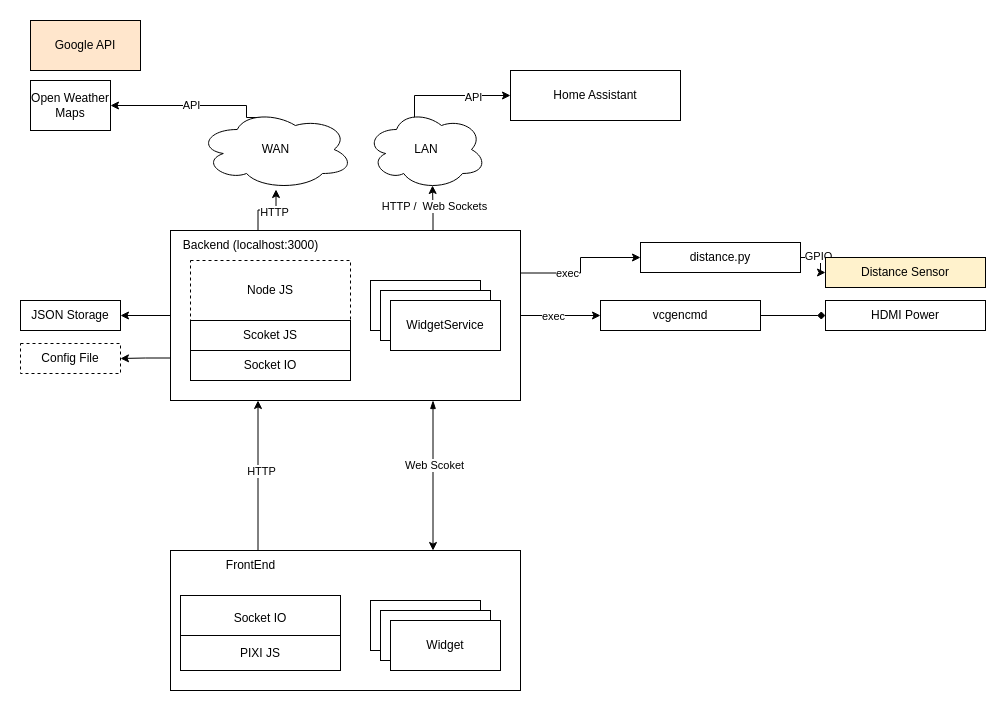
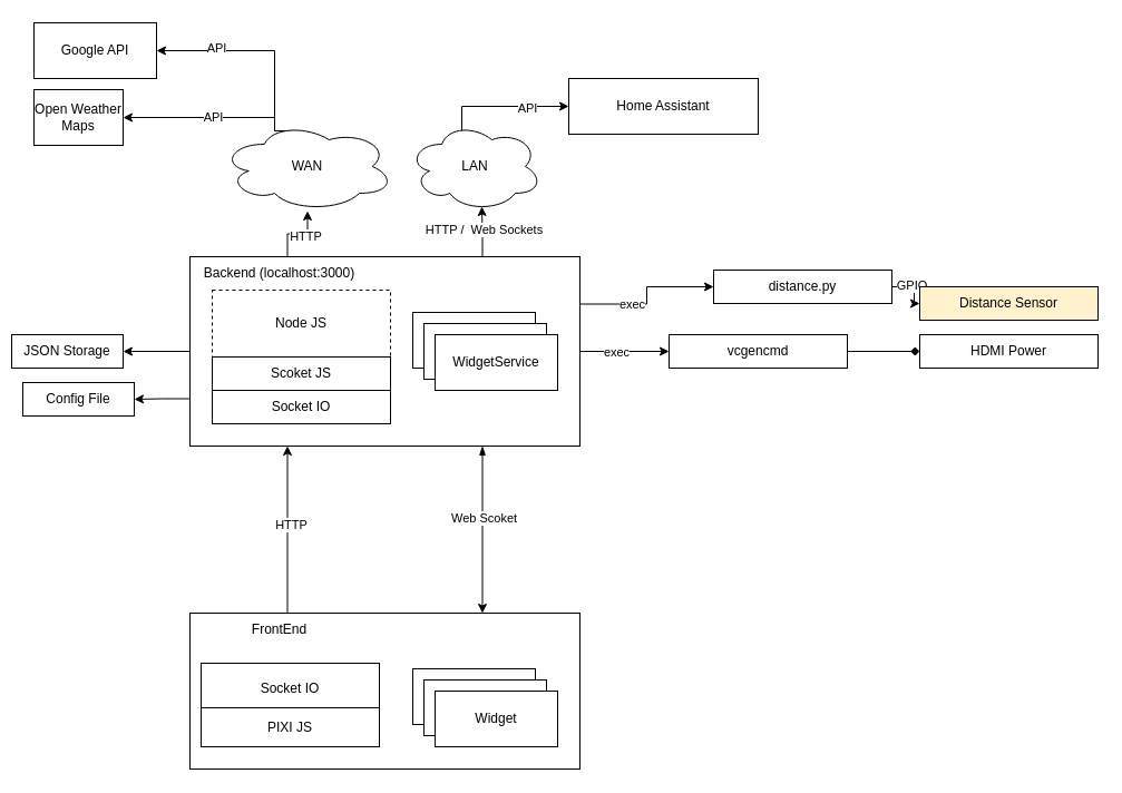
  <mxCell id="0" />
  <mxCell id="1" parent="0" />
  <mxCell id="2" style="edgeStyle=orthogonalEdgeStyle;rounded=0;orthogonalLoop=1;jettySize=auto;html=1;entryX=0;entryY=0.5;entryDx=0;entryDy=0;exitX=1;exitY=0.25;exitDx=0;exitDy=0;" edge="1" parent="1" source="12" target="33"><mxGeometry relative="1" as="geometry" /></mxCell>
  <mxCell id="3" value="exec" style="edgeLabel;html=1;align=center;verticalAlign=middle;resizable=0;points=[];" vertex="1" connectable="0" parent="2"><mxGeometry x="-0.429" y="2" relative="1" as="geometry"><mxPoint x="7" y="2" as="offset" /></mxGeometry></mxCell>
  <mxCell id="4" style="edgeStyle=orthogonalEdgeStyle;rounded=0;orthogonalLoop=1;jettySize=auto;html=1;entryX=0;entryY=0.5;entryDx=0;entryDy=0;" edge="1" parent="1" source="12" target="35"><mxGeometry relative="1" as="geometry" /></mxCell>
  <mxCell id="5" value="exec" style="edgeLabel;html=1;align=center;verticalAlign=middle;resizable=0;points=[];" vertex="1" connectable="0" parent="4"><mxGeometry x="-0.2" relative="1" as="geometry"><mxPoint as="offset" /></mxGeometry></mxCell>
  <mxCell id="6" style="edgeStyle=orthogonalEdgeStyle;rounded=0;orthogonalLoop=1;jettySize=auto;html=1;exitX=0.25;exitY=0;exitDx=0;exitDy=0;" edge="1" parent="1" source="12" target="41"><mxGeometry relative="1" as="geometry" /></mxCell>
  <mxCell id="7" value="HTTP" style="edgeLabel;html=1;align=center;verticalAlign=middle;resizable=0;points=[];" vertex="1" connectable="0" parent="6"><mxGeometry x="0.205" y="-2" relative="1" as="geometry"><mxPoint as="offset" /></mxGeometry></mxCell>
  <mxCell id="8" style="edgeStyle=orthogonalEdgeStyle;rounded=0;orthogonalLoop=1;jettySize=auto;html=1;entryX=0.55;entryY=0.95;entryDx=0;entryDy=0;entryPerimeter=0;exitX=0.75;exitY=0;exitDx=0;exitDy=0;" edge="1" parent="1" source="12" target="44"><mxGeometry relative="1" as="geometry" /></mxCell>
  <mxCell id="9" value="HTTP /&amp;nbsp; Web Sockets" style="edgeLabel;html=1;align=center;verticalAlign=middle;resizable=0;points=[];" vertex="1" connectable="0" parent="8"><mxGeometry x="0.099" y="-1" relative="1" as="geometry"><mxPoint as="offset" /></mxGeometry></mxCell>
  <mxCell id="10" style="edgeStyle=orthogonalEdgeStyle;rounded=0;orthogonalLoop=1;jettySize=auto;html=1;entryX=1;entryY=0.5;entryDx=0;entryDy=0;" edge="1" parent="1" source="12" target="48"><mxGeometry relative="1" as="geometry" /></mxCell>
  <mxCell id="11" style="edgeStyle=orthogonalEdgeStyle;rounded=0;orthogonalLoop=1;jettySize=auto;html=1;entryX=1;entryY=0.5;entryDx=0;entryDy=0;exitX=0;exitY=0.75;exitDx=0;exitDy=0;" edge="1" parent="1" source="12" target="49"><mxGeometry relative="1" as="geometry" /></mxCell>
  <mxCell id="12" value="" style="rounded=0;whiteSpace=wrap;html=1;" vertex="1" parent="1"><mxGeometry x="170" y="230" width="350" height="170" as="geometry" /></mxCell>
  <mxCell id="13" value="Node JS" style="rounded=0;whiteSpace=wrap;html=1;dashed=1;" vertex="1" parent="1"><mxGeometry x="190" y="260" width="160" height="60" as="geometry" /></mxCell>
  <mxCell id="14" value="Scoket JS" style="rounded=0;whiteSpace=wrap;html=1;" vertex="1" parent="1"><mxGeometry x="190" y="320" width="160" height="30" as="geometry" /></mxCell>
  <mxCell id="15" value="Socket IO" style="rounded=0;whiteSpace=wrap;html=1;" vertex="1" parent="1"><mxGeometry x="190" y="350" width="160" height="30" as="geometry" /></mxCell>
  <mxCell id="16" value="WidgetService" style="rounded=0;whiteSpace=wrap;html=1;" vertex="1" parent="1"><mxGeometry x="370" y="280" width="110" height="50" as="geometry" /></mxCell>
  <mxCell id="17" value="WidgetService" style="rounded=0;whiteSpace=wrap;html=1;" vertex="1" parent="1"><mxGeometry x="380" y="290" width="110" height="50" as="geometry" /></mxCell>
  <mxCell id="18" value="WidgetService" style="rounded=0;whiteSpace=wrap;html=1;" vertex="1" parent="1"><mxGeometry x="390" y="300" width="110" height="50" as="geometry" /></mxCell>
  <mxCell id="19" value="Backend (localhost:3000)" style="text;html=1;align=center;verticalAlign=middle;resizable=0;points=[];autosize=1;strokeColor=none;fillColor=none;" vertex="1" parent="1"><mxGeometry x="170" y="230" width="160" height="30" as="geometry" /></mxCell>
  <mxCell id="20" style="edgeStyle=orthogonalEdgeStyle;rounded=0;orthogonalLoop=1;jettySize=auto;html=1;entryX=0.25;entryY=1;entryDx=0;entryDy=0;exitX=0.25;exitY=0;exitDx=0;exitDy=0;" edge="1" parent="1" source="24" target="12"><mxGeometry relative="1" as="geometry" /></mxCell>
  <mxCell id="21" value="HTTP" style="edgeLabel;html=1;align=center;verticalAlign=middle;resizable=0;points=[];" vertex="1" connectable="0" parent="20"><mxGeometry x="0.267" y="-3" relative="1" as="geometry"><mxPoint y="15" as="offset" /></mxGeometry></mxCell>
  <mxCell id="22" style="edgeStyle=orthogonalEdgeStyle;rounded=0;orthogonalLoop=1;jettySize=auto;html=1;exitX=0.75;exitY=0;exitDx=0;exitDy=0;endArrow=blockThin;endFill=1;startArrow=classic;startFill=1;entryX=0.75;entryY=1;entryDx=0;entryDy=0;" edge="1" parent="1" source="24" target="12"><mxGeometry relative="1" as="geometry"><mxPoint x="433" y="400" as="targetPoint" /></mxGeometry></mxCell>
  <mxCell id="23" value="Web Scoket" style="edgeLabel;html=1;align=center;verticalAlign=middle;resizable=0;points=[];" vertex="1" connectable="0" parent="22"><mxGeometry x="0.147" relative="1" as="geometry"><mxPoint x="1" as="offset" /></mxGeometry></mxCell>
  <mxCell id="24" value="" style="rounded=0;whiteSpace=wrap;html=1;" vertex="1" parent="1"><mxGeometry x="170" y="550" width="350" height="140" as="geometry" /></mxCell>
  <mxCell id="25" value="Socket IO" style="rounded=0;whiteSpace=wrap;html=1;" vertex="1" parent="1"><mxGeometry x="180" y="595" width="160" height="45" as="geometry" /></mxCell>
  <mxCell id="26" value="PIXI JS" style="rounded=0;whiteSpace=wrap;html=1;" vertex="1" parent="1"><mxGeometry x="180" y="635" width="160" height="35" as="geometry" /></mxCell>
  <mxCell id="27" value="WidgetService" style="rounded=0;whiteSpace=wrap;html=1;" vertex="1" parent="1"><mxGeometry x="370" y="600" width="110" height="50" as="geometry" /></mxCell>
  <mxCell id="28" value="WidgetService" style="rounded=0;whiteSpace=wrap;html=1;" vertex="1" parent="1"><mxGeometry x="380" y="610" width="110" height="50" as="geometry" /></mxCell>
  <mxCell id="29" value="Widget" style="rounded=0;whiteSpace=wrap;html=1;" vertex="1" parent="1"><mxGeometry x="390" y="620" width="110" height="50" as="geometry" /></mxCell>
  <mxCell id="30" value="FrontEnd" style="text;html=1;align=center;verticalAlign=middle;resizable=0;points=[];autosize=1;strokeColor=none;fillColor=none;" vertex="1" parent="1"><mxGeometry x="215" y="550" width="70" height="30" as="geometry" /></mxCell>
  <mxCell id="31" style="edgeStyle=orthogonalEdgeStyle;rounded=0;orthogonalLoop=1;jettySize=auto;html=1;entryX=0;entryY=0.5;entryDx=0;entryDy=0;" edge="1" parent="1" source="33" target="36"><mxGeometry relative="1" as="geometry" /></mxCell>
  <mxCell id="32" value="GPIO" style="edgeLabel;html=1;align=center;verticalAlign=middle;resizable=0;points=[];" vertex="1" connectable="0" parent="31"><mxGeometry x="-0.156" y="2" relative="1" as="geometry"><mxPoint as="offset" /></mxGeometry></mxCell>
  <mxCell id="33" value="distance.py" style="rounded=0;whiteSpace=wrap;html=1;" vertex="1" parent="1"><mxGeometry x="640" y="242" width="160" height="30" as="geometry" /></mxCell>
  <mxCell id="34" style="edgeStyle=orthogonalEdgeStyle;rounded=0;orthogonalLoop=1;jettySize=auto;html=1;entryX=0;entryY=0.5;entryDx=0;entryDy=0;endArrow=diamond;" edge="1" parent="1" source="35" target="37"><mxGeometry relative="1" as="geometry" /></mxCell>
  <mxCell id="35" value="vcgencmd" style="rounded=0;whiteSpace=wrap;html=1;" vertex="1" parent="1"><mxGeometry x="600" y="300" width="160" height="30" as="geometry" /></mxCell>
  <mxCell id="36" value="Distance Sensor" style="rounded=0;whiteSpace=wrap;html=1;fillColor=#fff2cc;" vertex="1" parent="1"><mxGeometry x="825" y="257" width="160" height="30" as="geometry" /></mxCell>
  <mxCell id="37" value="HDMI Power" style="rounded=0;whiteSpace=wrap;html=1;" vertex="1" parent="1"><mxGeometry x="825" y="300" width="160" height="30" as="geometry" /></mxCell>
  <mxCell id="38" value="API" style="edgeStyle=orthogonalEdgeStyle;rounded=0;orthogonalLoop=1;jettySize=auto;html=1;entryX=1;entryY=0.5;entryDx=0;entryDy=0;exitX=0.4;exitY=0.1;exitDx=0;exitDy=0;exitPerimeter=0;" edge="1" parent="1" source="41" target="47"><mxGeometry relative="1" as="geometry"><Array as="points"><mxPoint x="246" y="105" /></Array></mxGeometry></mxCell>
+ <mxCell id="39" style="edgeStyle=orthogonalEdgeStyle;rounded=0;orthogonalLoop=1;jettySize=auto;html=1;entryX=1;entryY=0.5;entryDx=0;entryDy=0;exitX=0.4;exitY=0.1;exitDx=0;exitDy=0;exitPerimeter=0;" edge="1" parent="1" source="41" target="46"><mxGeometry relative="1" as="geometry"><Array as="points"><mxPoint x="246" y="45" /></Array></mxGeometry></mxCell>
+ <mxCell id="40" value="API" style="edgeLabel;html=1;align=center;verticalAlign=middle;resizable=0;points=[];" vertex="1" connectable="0" parent="39"><mxGeometry x="0.448" y="-3" relative="1" as="geometry"><mxPoint as="offset" /></mxGeometry></mxCell>
  <mxCell id="41" value="WAN" style="ellipse;shape=cloud;whiteSpace=wrap;html=1;" vertex="1" parent="1"><mxGeometry x="198" y="109" width="155" height="80" as="geometry" /></mxCell>
  <mxCell id="42" style="edgeStyle=orthogonalEdgeStyle;rounded=0;orthogonalLoop=1;jettySize=auto;html=1;exitX=0.4;exitY=0.1;exitDx=0;exitDy=0;exitPerimeter=0;" edge="1" parent="1" source="44" target="45"><mxGeometry relative="1" as="geometry"><Array as="points"><mxPoint x="414" y="95" /></Array></mxGeometry></mxCell>
  <mxCell id="43" value="API" style="edgeLabel;html=1;align=center;verticalAlign=middle;resizable=0;points=[];" vertex="1" connectable="0" parent="42"><mxGeometry x="0.349" y="-1" relative="1" as="geometry"><mxPoint as="offset" /></mxGeometry></mxCell>
  <mxCell id="44" value="LAN" style="ellipse;shape=cloud;whiteSpace=wrap;html=1;" vertex="1" parent="1"><mxGeometry x="366" y="109" width="120" height="80" as="geometry" /></mxCell>
  <mxCell id="45" value="Home Assistant" style="rounded=0;whiteSpace=wrap;html=1;" vertex="1" parent="1"><mxGeometry x="510" y="70" width="170" height="50" as="geometry" /></mxCell>
- <mxCell id="46" value="Google API" style="rounded=0;whiteSpace=wrap;html=1;fillColor=#ffe6cc;" vertex="1" parent="1"><mxGeometry x="30" y="20" width="110" height="50" as="geometry" /></mxCell>
+ <mxCell id="46" value="Google API" style="rounded=0;whiteSpace=wrap;html=1;" vertex="1" parent="1"><mxGeometry x="30" y="20" width="110" height="50" as="geometry" /></mxCell>
  <mxCell id="47" value="Open Weather Maps" style="rounded=0;whiteSpace=wrap;html=1;" vertex="1" parent="1"><mxGeometry x="30" y="80" width="80" height="50" as="geometry" /></mxCell>
- <mxCell id="48" value="JSON Storage" style="rounded=0;whiteSpace=wrap;html=1;" vertex="1" parent="1"><mxGeometry x="20" y="300" width="100" height="30" as="geometry" /></mxCell>
- <mxCell id="49" value="Config File" style="rounded=0;whiteSpace=wrap;html=1;dashed=1;" vertex="1" parent="1"><mxGeometry x="20" y="343" width="100" height="30" as="geometry" /></mxCell>
+ <mxCell id="48" value="JSON Storage" style="rounded=0;whiteSpace=wrap;html=1;" vertex="1" parent="1"><mxGeometry x="10" y="300" width="100" height="30" as="geometry" /></mxCell>
+ <mxCell id="49" value="Config File" style="rounded=0;whiteSpace=wrap;html=1;" vertex="1" parent="1"><mxGeometry x="20" y="343" width="100" height="30" as="geometry" /></mxCell>
